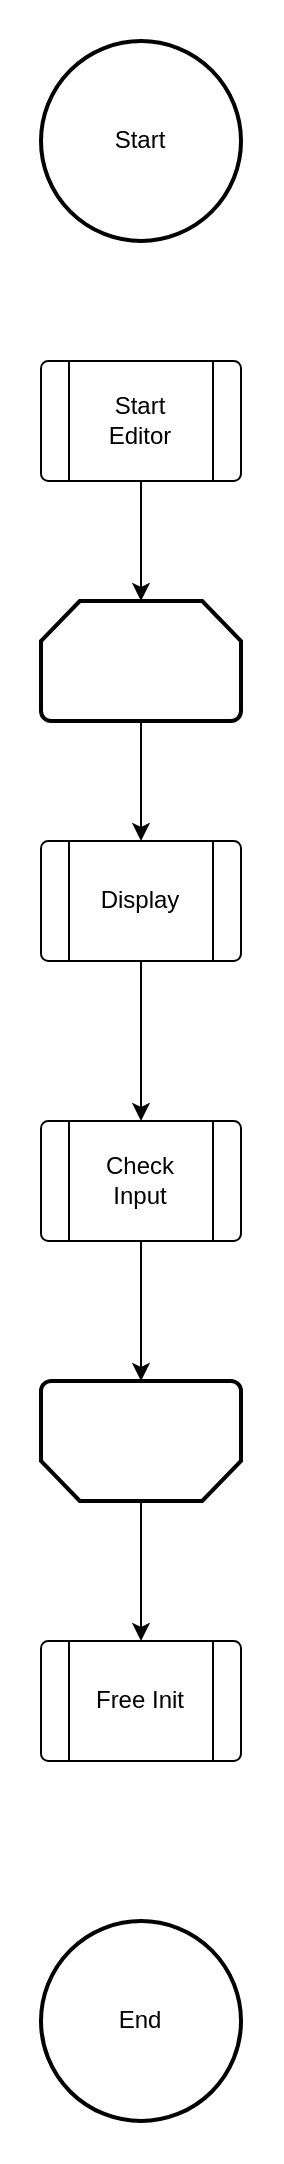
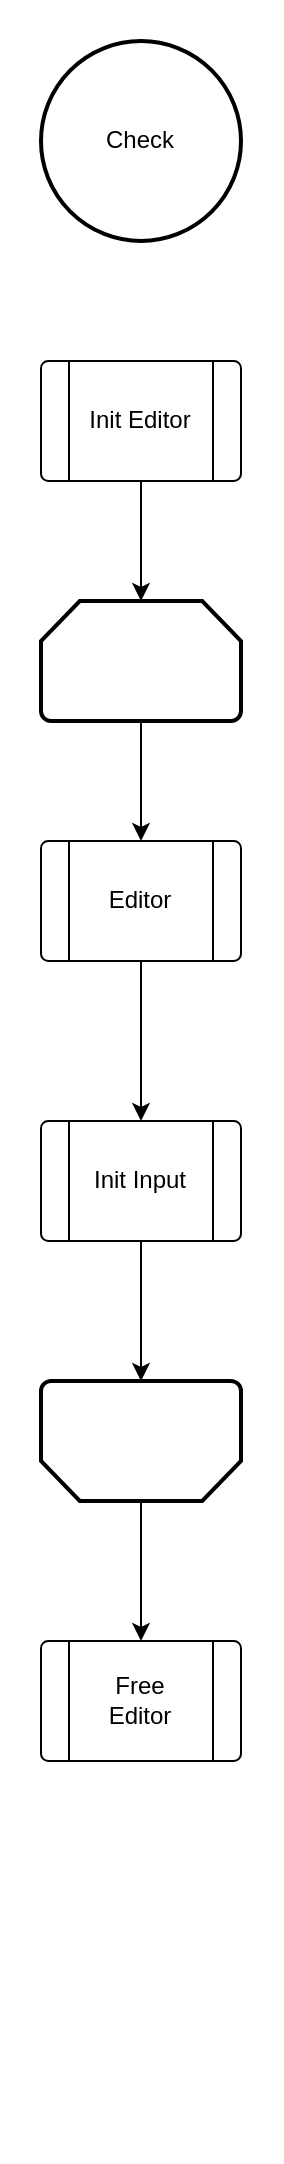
  <mxCell id="0" />
  <mxCell id="1" parent="0" />
- <mxCell id="2" value="Start" style="strokeWidth=2;html=1;shape=mxgraph.flowchart.start_2;whiteSpace=wrap;" vertex="1" parent="1"><mxGeometry x="20" y="20" width="100" height="100" as="geometry" /></mxCell>
+ <mxCell id="2" value="Check" style="strokeWidth=2;html=1;shape=mxgraph.flowchart.start_2;whiteSpace=wrap;" vertex="1" parent="1"><mxGeometry x="20" y="20" width="100" height="100" as="geometry" /></mxCell>
  <mxCell id="3" value="" style="verticalLabelPosition=bottom;verticalAlign=top;html=1;shape=process;whiteSpace=wrap;rounded=1;size=0.14;arcSize=6;" vertex="1" parent="1"><mxGeometry x="20" y="180" width="100" height="60" as="geometry" /></mxCell>
  <mxCell id="4" style="edgeStyle=orthogonalEdgeStyle;rounded=0;orthogonalLoop=1;jettySize=auto;html=1;exitX=0.5;exitY=1;exitDx=0;exitDy=0;entryX=0.5;entryY=0;entryDx=0;entryDy=0;entryPerimeter=0;" edge="1" parent="1" source="5" target="7"><mxGeometry relative="1" as="geometry" /></mxCell>
- <mxCell id="5" value="Start Editor" style="text;html=1;strokeColor=none;fillColor=none;align=center;verticalAlign=middle;whiteSpace=wrap;rounded=0;" vertex="1" parent="1"><mxGeometry x="40" y="180" width="60" height="60" as="geometry" /></mxCell>
+ <mxCell id="5" value="Init Editor" style="text;html=1;strokeColor=none;fillColor=none;align=center;verticalAlign=middle;whiteSpace=wrap;rounded=0;" vertex="1" parent="1"><mxGeometry x="40" y="180" width="60" height="60" as="geometry" /></mxCell>
  <mxCell id="6" style="edgeStyle=orthogonalEdgeStyle;rounded=0;orthogonalLoop=1;jettySize=auto;html=1;exitX=0.5;exitY=1;exitDx=0;exitDy=0;exitPerimeter=0;entryX=0.5;entryY=0;entryDx=0;entryDy=0;" edge="1" parent="1" source="7" target="10"><mxGeometry relative="1" as="geometry" /></mxCell>
  <mxCell id="7" value="" style="strokeWidth=2;html=1;shape=mxgraph.flowchart.loop_limit;whiteSpace=wrap;" vertex="1" parent="1"><mxGeometry x="20" y="300" width="100" height="60" as="geometry" /></mxCell>
  <mxCell id="8" value="" style="verticalLabelPosition=bottom;verticalAlign=top;html=1;shape=process;whiteSpace=wrap;rounded=1;size=0.14;arcSize=6;" vertex="1" parent="1"><mxGeometry x="20" y="420" width="100" height="60" as="geometry" /></mxCell>
  <mxCell id="9" style="edgeStyle=orthogonalEdgeStyle;rounded=0;orthogonalLoop=1;jettySize=auto;html=1;exitX=0.5;exitY=1;exitDx=0;exitDy=0;entryX=0.5;entryY=0;entryDx=0;entryDy=0;" edge="1" parent="1" source="10" target="13"><mxGeometry relative="1" as="geometry" /></mxCell>
- <mxCell id="10" value="Display" style="text;html=1;strokeColor=none;fillColor=none;align=center;verticalAlign=middle;whiteSpace=wrap;rounded=0;" vertex="1" parent="1"><mxGeometry x="40" y="420" width="60" height="60" as="geometry" /></mxCell>
+ <mxCell id="10" value="Editor" style="text;html=1;strokeColor=none;fillColor=none;align=center;verticalAlign=middle;whiteSpace=wrap;rounded=0;" vertex="1" parent="1"><mxGeometry x="40" y="420" width="60" height="60" as="geometry" /></mxCell>
  <mxCell id="11" value="" style="verticalLabelPosition=bottom;verticalAlign=top;html=1;shape=process;whiteSpace=wrap;rounded=1;size=0.14;arcSize=6;" vertex="1" parent="1"><mxGeometry x="20" y="560" width="100" height="60" as="geometry" /></mxCell>
  <mxCell id="12" style="edgeStyle=orthogonalEdgeStyle;rounded=0;orthogonalLoop=1;jettySize=auto;html=1;exitX=0.5;exitY=1;exitDx=0;exitDy=0;entryX=0.5;entryY=1;entryDx=0;entryDy=0;entryPerimeter=0;" edge="1" parent="1" source="13" target="15"><mxGeometry relative="1" as="geometry" /></mxCell>
- <mxCell id="13" value="Check Input" style="text;html=1;strokeColor=none;fillColor=none;align=center;verticalAlign=middle;whiteSpace=wrap;rounded=0;" vertex="1" parent="1"><mxGeometry x="40" y="560" width="60" height="60" as="geometry" /></mxCell>
+ <mxCell id="13" value="Init Input" style="text;html=1;strokeColor=none;fillColor=none;align=center;verticalAlign=middle;whiteSpace=wrap;rounded=0;" vertex="1" parent="1"><mxGeometry x="40" y="560" width="60" height="60" as="geometry" /></mxCell>
  <mxCell id="14" style="edgeStyle=orthogonalEdgeStyle;rounded=0;orthogonalLoop=1;jettySize=auto;html=1;exitX=0.5;exitY=0;exitDx=0;exitDy=0;exitPerimeter=0;entryX=0.5;entryY=0;entryDx=0;entryDy=0;" edge="1" parent="1" source="15" target="17"><mxGeometry relative="1" as="geometry" /></mxCell>
  <mxCell id="15" value="" style="strokeWidth=2;html=1;shape=mxgraph.flowchart.loop_limit;whiteSpace=wrap;rotation=-180;" vertex="1" parent="1"><mxGeometry x="20" y="690" width="100" height="60" as="geometry" /></mxCell>
  <mxCell id="16" value="" style="verticalLabelPosition=bottom;verticalAlign=top;html=1;shape=process;whiteSpace=wrap;rounded=1;size=0.14;arcSize=6;" vertex="1" parent="1"><mxGeometry x="20" y="820" width="100" height="60" as="geometry" /></mxCell>
- <mxCell id="17" value="Free Init" style="text;html=1;strokeColor=none;fillColor=none;align=center;verticalAlign=middle;whiteSpace=wrap;rounded=0;" vertex="1" parent="1"><mxGeometry x="40" y="820" width="60" height="60" as="geometry" /></mxCell>
- <mxCell id="18" value="End" style="strokeWidth=2;html=1;shape=mxgraph.flowchart.start_2;whiteSpace=wrap;" vertex="1" parent="1"><mxGeometry x="20" y="960" width="100" height="100" as="geometry" /></mxCell>
+ <mxCell id="17" value="Free Editor" style="text;html=1;strokeColor=none;fillColor=none;align=center;verticalAlign=middle;whiteSpace=wrap;rounded=0;" vertex="1" parent="1"><mxGeometry x="40" y="820" width="60" height="60" as="geometry" /></mxCell>
